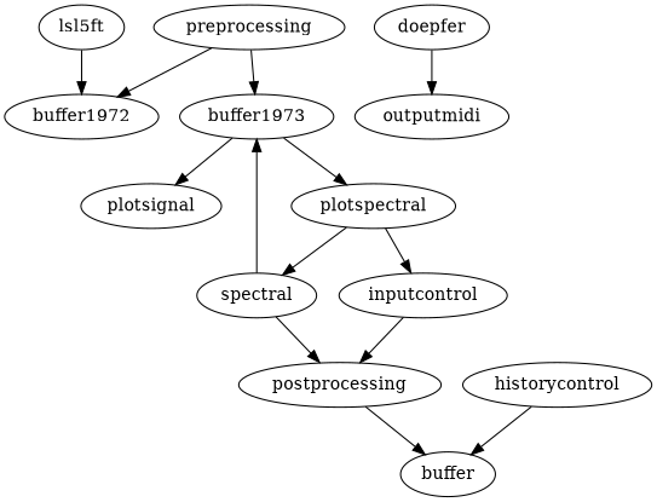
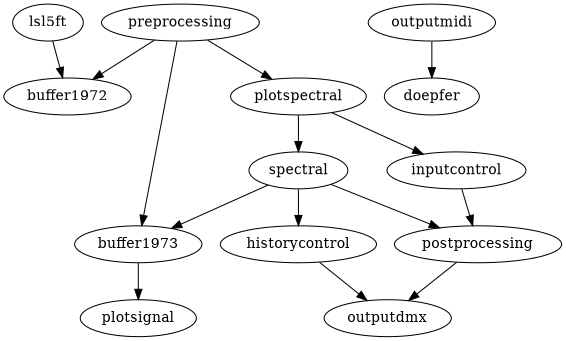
  digraph {
    n1 [label=lsl5ft]
    buffer1972
    preprocessing
    buffer1973
    plotsignal
    plotspectral
    spectral
    inputcontrol
    postprocessing
    historycontrol
-   outputdmx [label=buffer]
+   outputdmx
    outputmidi
    doepfer
    n1 -> buffer1972
    preprocessing -> buffer1972
    preprocessing -> buffer1973
    buffer1973 -> plotsignal
-   buffer1973 -> plotspectral
+   preprocessing -> plotspectral
    plotspectral -> spectral
    plotspectral -> inputcontrol
    spectral -> buffer1973
    spectral -> postprocessing
+   spectral -> historycontrol
    inputcontrol -> postprocessing
    postprocessing -> outputdmx
    historycontrol -> outputdmx
-   doepfer -> outputmidi
+   outputmidi -> doepfer
  }
